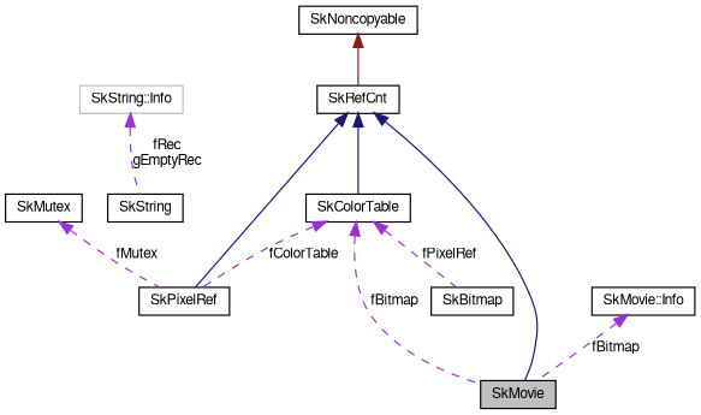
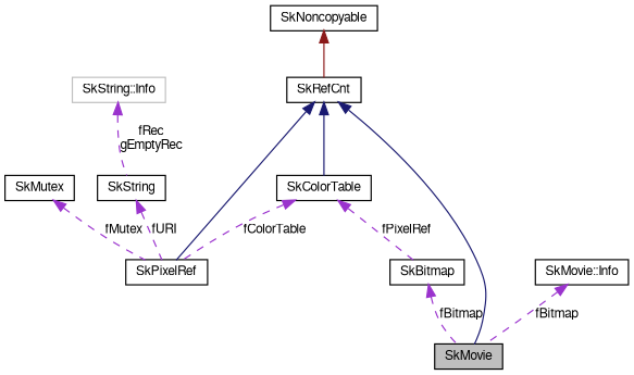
  digraph {
    node [color=black fillcolor=white fontname=FreeSans fontsize=10 shape=record style=filled]
    edge [color=darkorchid3 dir=back fontname=FreeSans fontsize=10 labelfontname=FreeSans labelfontsize=10 style=dashed]
    n1 [fillcolor=grey75 fontcolor=black height=0.2 label=SkMovie width=0.4]
    n2 [height=0.2 label=SkRefCnt width=0.4]
    n3 [height=0.2 label=SkColorTable width=0.4]
    n4 [height=0.2 label=SkPixelRef width=0.4]
    n5 [height=0.2 label=SkBitmap width=0.4]
    n6 [height=0.2 label=SkNoncopyable width=0.4]
    n7 [height=0.2 label=SkMutex width=0.4]
    n8 [height=0.2 label=SkString width=0.4]
    n9 [color=grey75 height=0.2 label="SkString::Info" width=0.4]
    n10 [height=0.2 label="SkMovie::Info" width=0.4]
    n2 -> n1 [color=midnightblue style=solid]
    n2 -> n3 [color=midnightblue style=solid]
    n2 -> n4 [color=midnightblue style=solid]
    n3 -> n4 [label=fColorTable]
    n3 -> n5 [label=fPixelRef]
-   n3 -> n1 [label=fBitmap]
+   n5 -> n1 [label=fBitmap]
    n6 -> n2 [color=firebrick4 style=solid]
    n7 -> n4 [label=fMutex]
+   n8 -> n4 [label=fURI]
    n9 -> n8 [label="fRec\ngEmptyRec"]
    n10 -> n1 [label=fBitmap]
  }
